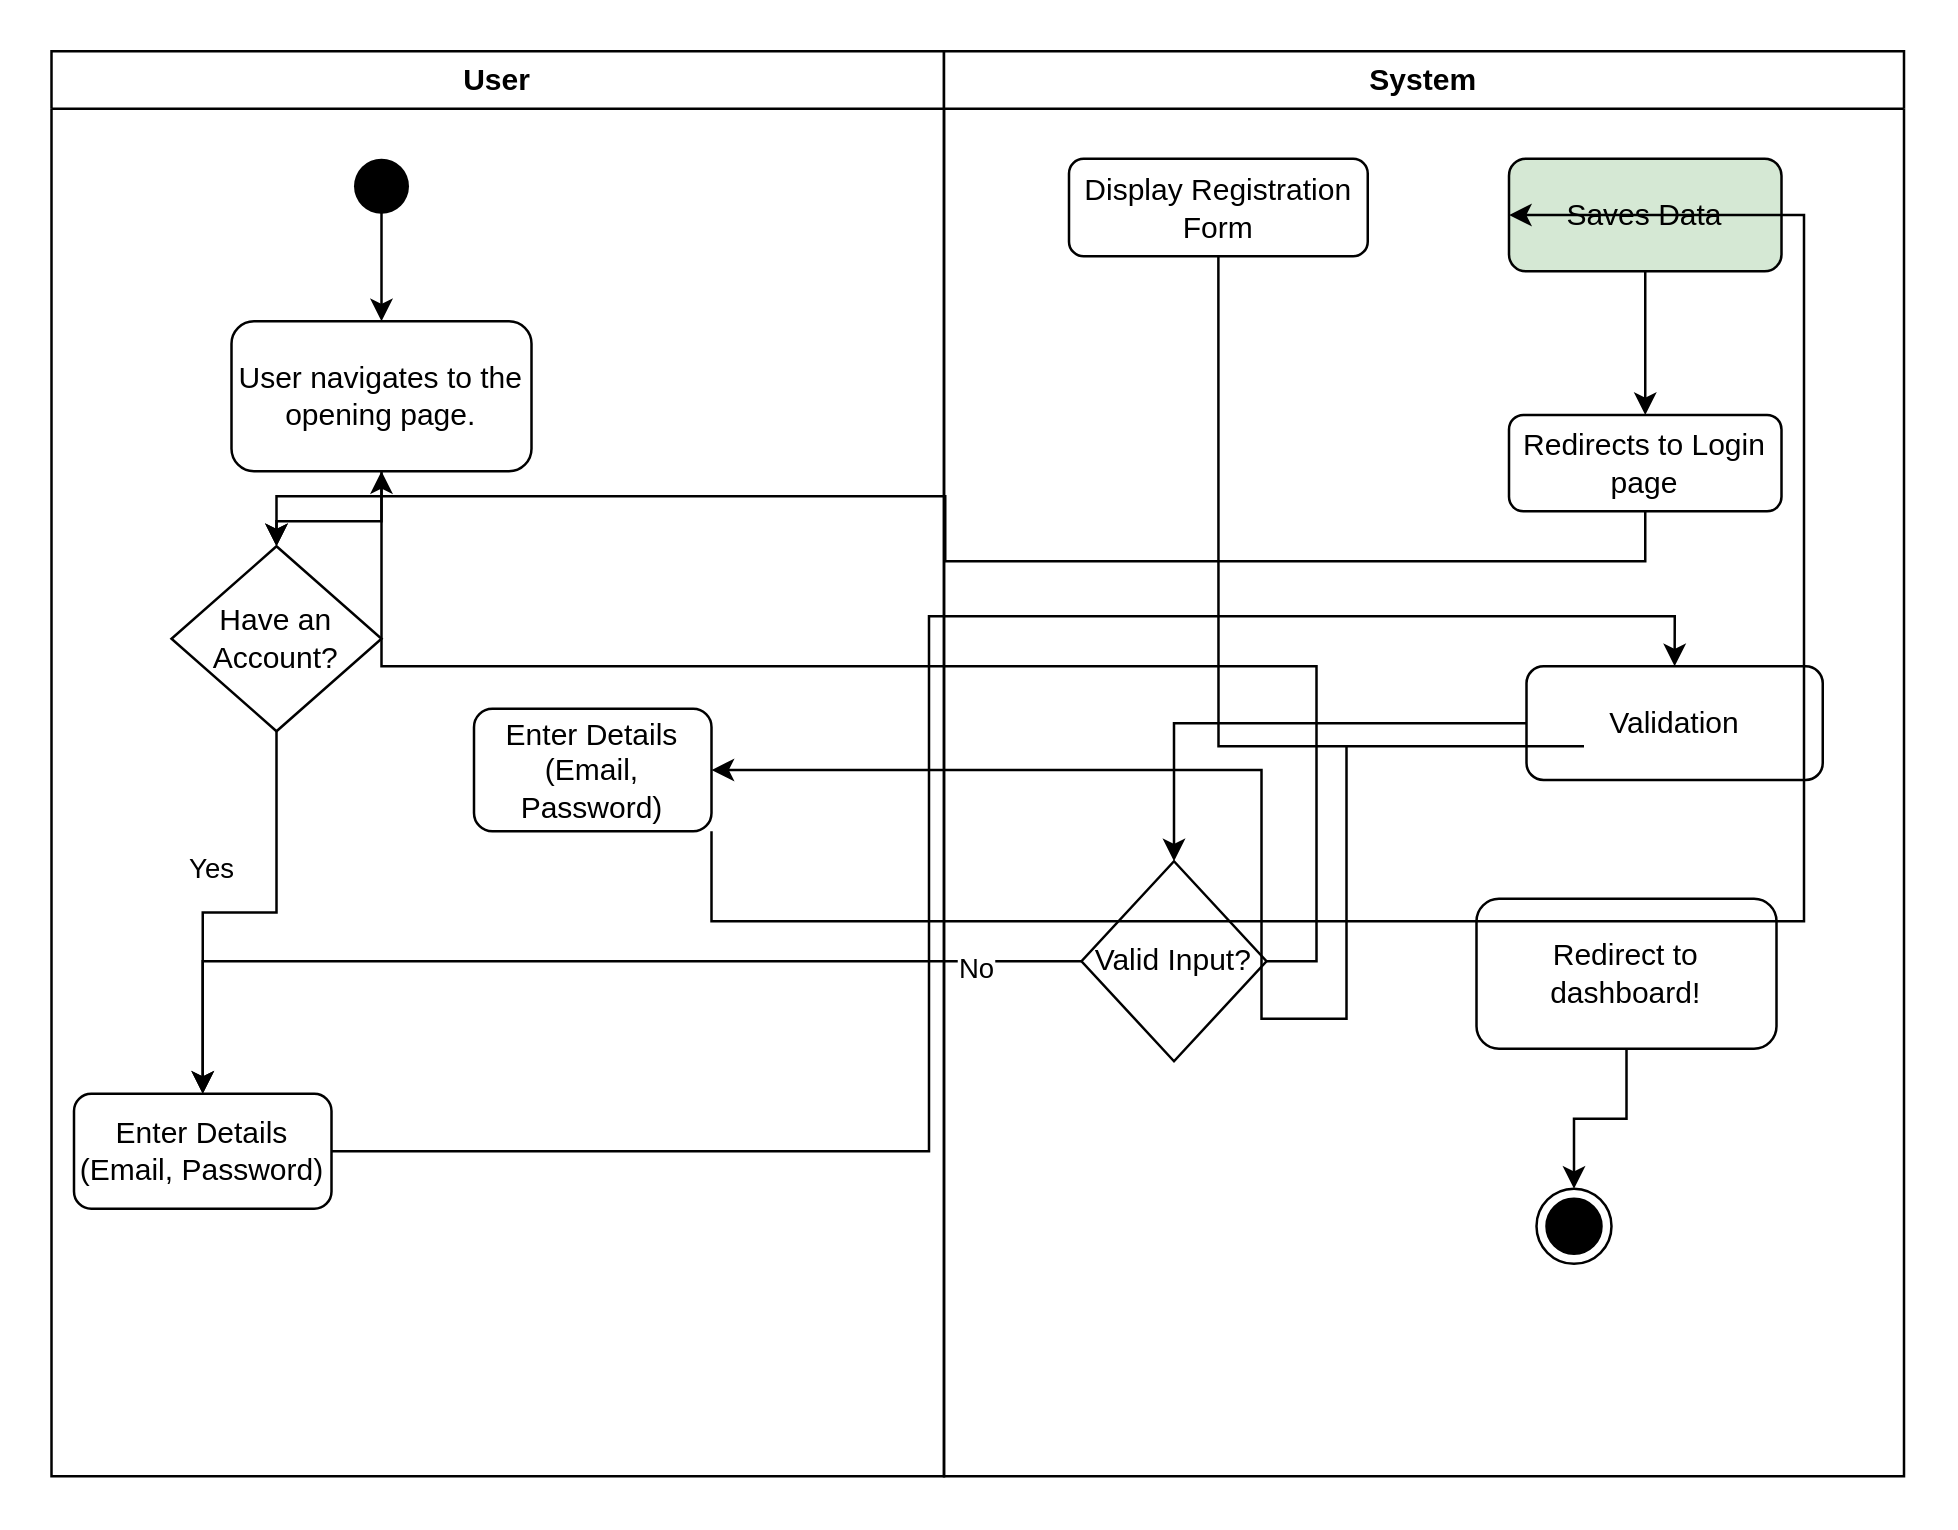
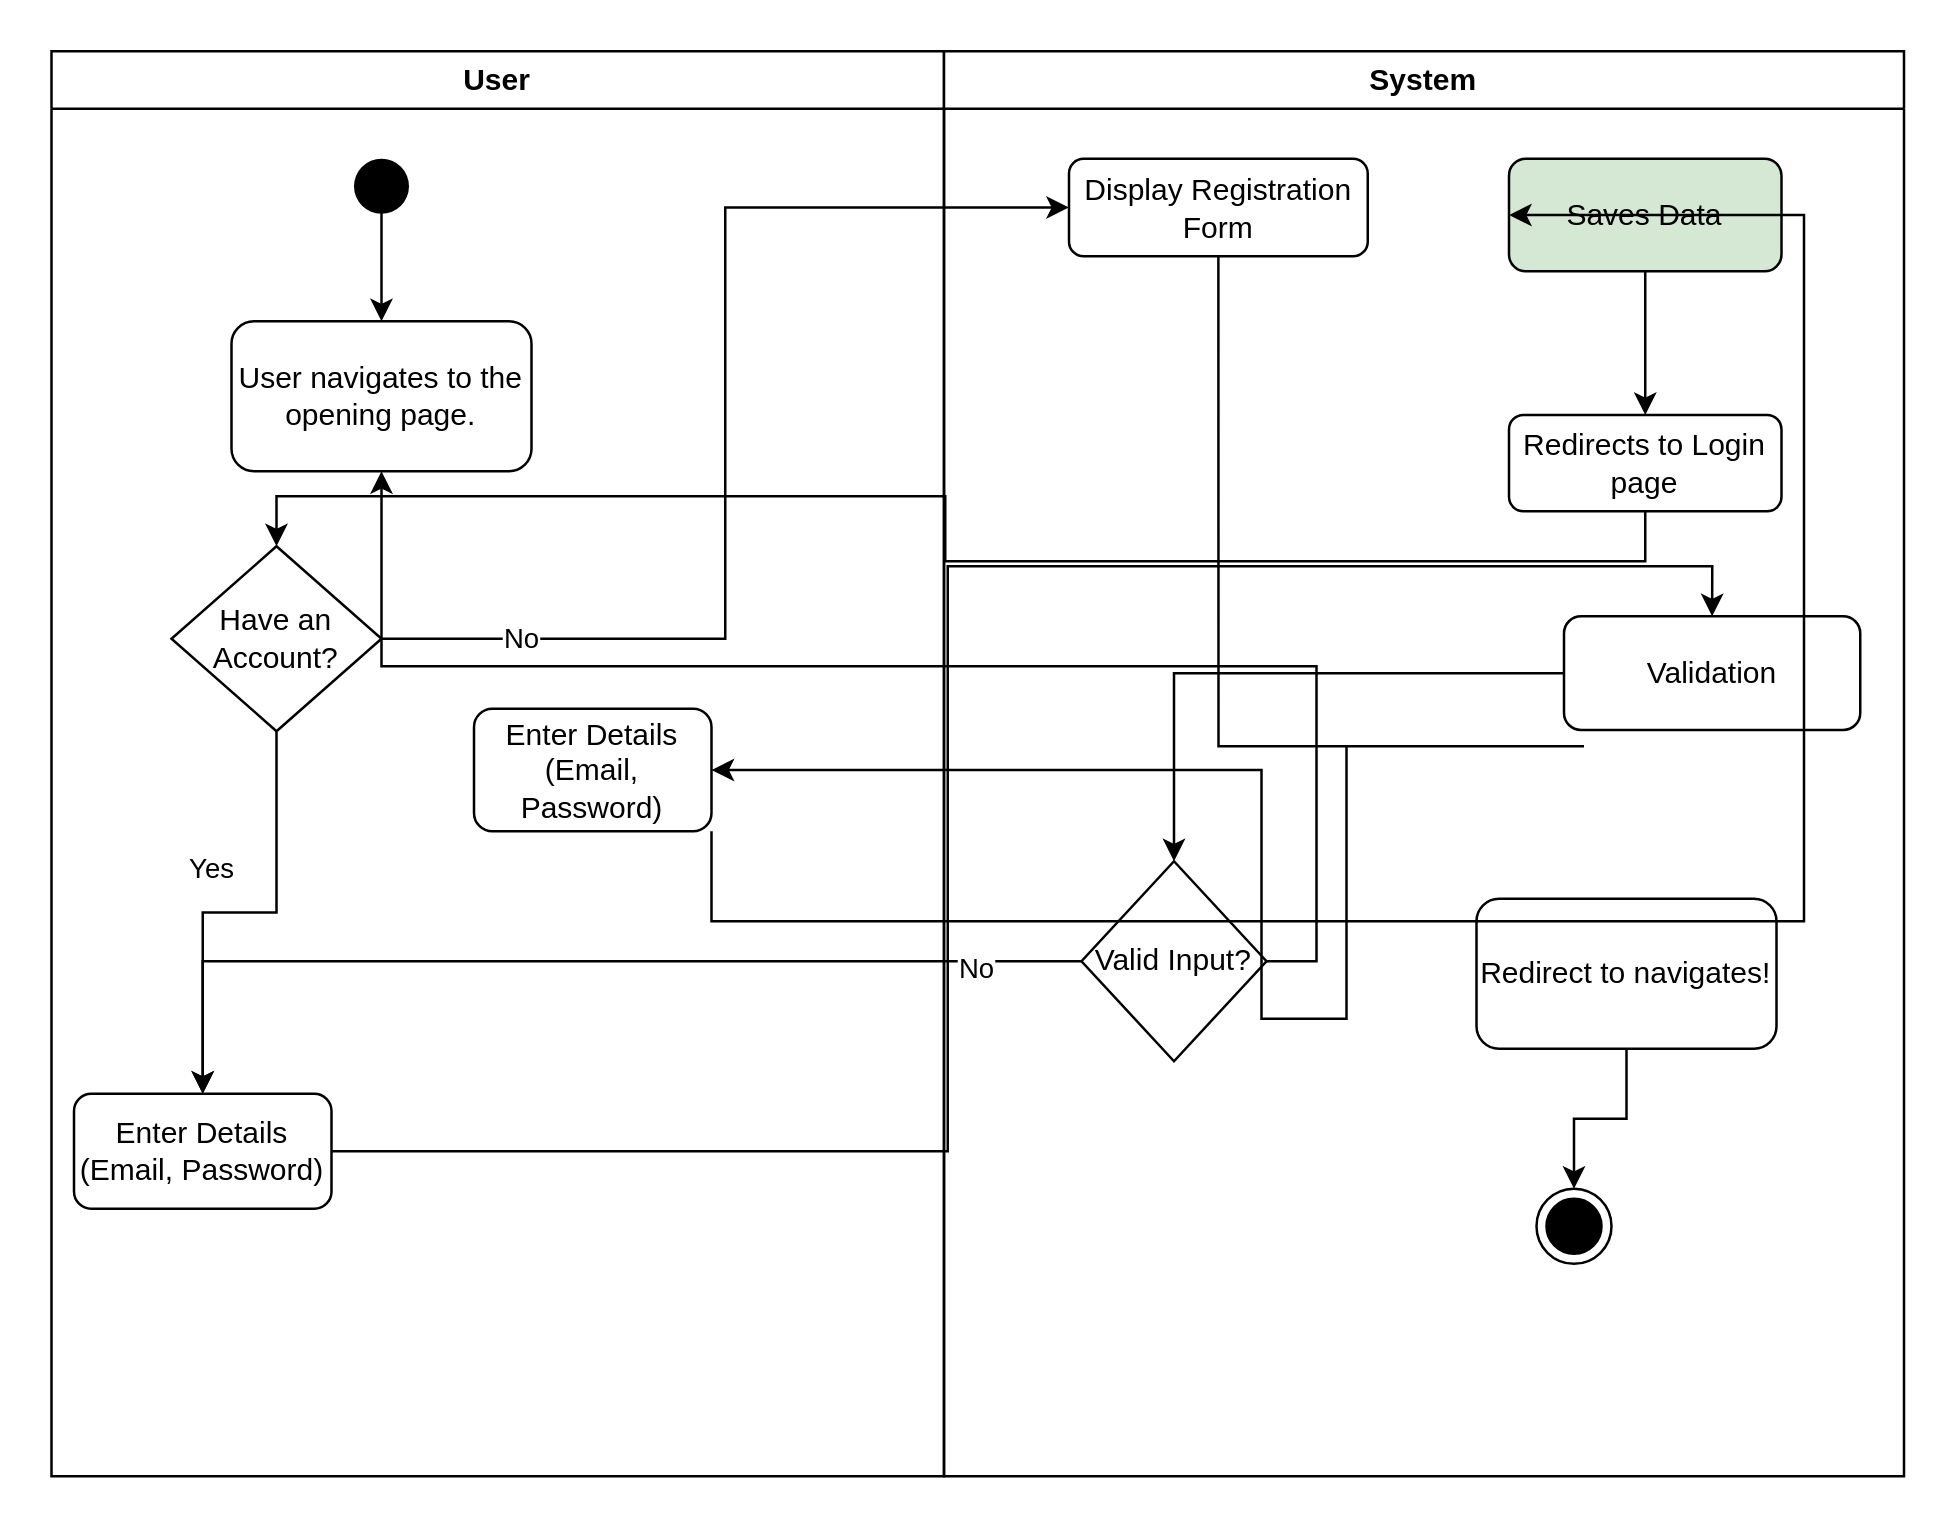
  <mxCell id="0" />
  <mxCell id="1" parent="0" />
  <mxCell id="2" value="User" style="swimlane;whiteSpace=wrap" parent="1" vertex="1"><mxGeometry x="20" y="20" width="357" height="570" as="geometry" /></mxCell>
  <mxCell id="3" value="" style="ellipse;shape=startState;fillColor=#000000;strokeColor=none;" parent="2" vertex="1"><mxGeometry x="117" y="39" width="30" height="30" as="geometry" /></mxCell>
- <mxCell id="4" value="" style="edgeStyle=orthogonalEdgeStyle;rounded=0;orthogonalLoop=1;jettySize=auto;html=1;" edge="1" parent="2" source="5" target="9"><mxGeometry relative="1" as="geometry" /></mxCell>
  <mxCell id="5" value="User navigates to the opening page." style="rounded=1;whiteSpace=wrap;html=1;" vertex="1" parent="2"><mxGeometry x="72" y="108" width="120" height="60" as="geometry" /></mxCell>
  <mxCell id="6" value="" style="endArrow=classic;html=1;rounded=0;entryX=0.5;entryY=0;entryDx=0;entryDy=0;" edge="1" parent="2" target="5"><mxGeometry width="50" height="50" relative="1" as="geometry"><mxPoint x="132" y="54" as="sourcePoint" /><mxPoint x="184" y="16" as="targetPoint" /></mxGeometry></mxCell>
  <mxCell id="7" style="edgeStyle=orthogonalEdgeStyle;rounded=0;orthogonalLoop=1;jettySize=auto;html=1;exitX=0.5;exitY=1;exitDx=0;exitDy=0;entryX=0.5;entryY=0;entryDx=0;entryDy=0;" edge="1" parent="2" source="9" target="11"><mxGeometry relative="1" as="geometry"><mxPoint x="31" y="297" as="targetPoint" /></mxGeometry></mxCell>
  <mxCell id="8" value="Yes" style="edgeLabel;html=1;align=center;verticalAlign=middle;resizable=0;points=[];" vertex="1" connectable="0" parent="7"><mxGeometry x="-0.396" y="1" relative="1" as="geometry"><mxPoint x="-28" y="1" as="offset" /></mxGeometry></mxCell>
  <mxCell id="9" value="Have an Account?" style="rhombus;whiteSpace=wrap;html=1;" vertex="1" parent="2"><mxGeometry x="48" y="198" width="84" height="74" as="geometry" /></mxCell>
  <mxCell id="10" value="Enter Details (Email, Password)" style="rounded=1;whiteSpace=wrap;html=1;" vertex="1" parent="2"><mxGeometry x="169" y="263" width="95" height="49" as="geometry" /></mxCell>
  <mxCell id="11" value="Enter Details (Email, Password)" style="rounded=1;whiteSpace=wrap;html=1;" vertex="1" parent="2"><mxGeometry x="9" y="417" width="103" height="46" as="geometry" /></mxCell>
  <mxCell id="12" value="System" style="swimlane;whiteSpace=wrap" parent="1" vertex="1"><mxGeometry x="377" y="20" width="384" height="570" as="geometry" /></mxCell>
  <mxCell id="13" value="Display Registration Form" style="rounded=1;whiteSpace=wrap;html=1;" vertex="1" parent="12"><mxGeometry x="50" y="43" width="119.5" height="39" as="geometry" /></mxCell>
  <mxCell id="14" style="edgeStyle=orthogonalEdgeStyle;rounded=0;orthogonalLoop=1;jettySize=auto;html=1;exitX=0.5;exitY=1;exitDx=0;exitDy=0;entryX=0.5;entryY=0;entryDx=0;entryDy=0;" edge="1" parent="12" source="15" target="16"><mxGeometry relative="1" as="geometry" /></mxCell>
  <mxCell id="15" value="Saves Data" style="rounded=1;whiteSpace=wrap;html=1;fillColor=#d5e8d4;" vertex="1" parent="12"><mxGeometry x="226" y="43" width="109" height="45" as="geometry" /></mxCell>
  <mxCell id="16" value="Redirects to Login page" style="rounded=1;whiteSpace=wrap;html=1;" vertex="1" parent="12"><mxGeometry x="226" y="145.5" width="109" height="38.5" as="geometry" /></mxCell>
- <mxCell id="17" value="Validation" style="rounded=1;whiteSpace=wrap;html=1;" vertex="1" parent="12"><mxGeometry x="233" y="246" width="118.5" height="45.5" as="geometry" /></mxCell>
+ <mxCell id="17" value="Validation" style="rounded=1;whiteSpace=wrap;html=1;" vertex="1" parent="12"><mxGeometry x="248" y="226" width="118.5" height="45.5" as="geometry" /></mxCell>
  <mxCell id="18" value="Valid Input?" style="rhombus;whiteSpace=wrap;html=1;" vertex="1" parent="12"><mxGeometry x="55" y="324" width="74" height="80" as="geometry" /></mxCell>
  <mxCell id="19" style="edgeStyle=orthogonalEdgeStyle;rounded=0;orthogonalLoop=1;jettySize=auto;html=1;exitX=0;exitY=0.5;exitDx=0;exitDy=0;entryX=0.5;entryY=0;entryDx=0;entryDy=0;" edge="1" parent="12" source="17" target="18"><mxGeometry relative="1" as="geometry"><mxPoint x="98" y="254" as="targetPoint" /></mxGeometry></mxCell>
  <mxCell id="20" value="" style="edgeStyle=orthogonalEdgeStyle;rounded=0;orthogonalLoop=1;jettySize=auto;html=1;entryX=0.5;entryY=0;entryDx=0;entryDy=0;" edge="1" parent="12" source="21" target="23"><mxGeometry relative="1" as="geometry"><mxPoint x="252" y="458" as="targetPoint" /></mxGeometry></mxCell>
- <mxCell id="21" value="Redirect to dashboard!" style="rounded=1;whiteSpace=wrap;html=1;" vertex="1" parent="12"><mxGeometry x="213" y="339" width="120" height="60" as="geometry" /></mxCell>
+ <mxCell id="21" value="Redirect to navigates!" style="rounded=1;whiteSpace=wrap;html=1;" vertex="1" parent="12"><mxGeometry x="213" y="339" width="120" height="60" as="geometry" /></mxCell>
  <mxCell id="22" style="edgeStyle=orthogonalEdgeStyle;rounded=0;orthogonalLoop=1;jettySize=auto;html=1;exitX=1;exitY=0.5;exitDx=0;exitDy=0;" edge="1" parent="12" source="18" target="5"><mxGeometry relative="1" as="geometry"><mxPoint x="223" y="317" as="targetPoint" /></mxGeometry></mxCell>
  <mxCell id="23" value="" style="ellipse;html=1;shape=endState;fillColor=strokeColor;" vertex="1" parent="12"><mxGeometry x="237" y="455" width="30" height="30" as="geometry" /></mxCell>
+ <mxCell id="24" style="edgeStyle=orthogonalEdgeStyle;rounded=0;orthogonalLoop=1;jettySize=auto;html=1;exitX=1;exitY=0.5;exitDx=0;exitDy=0;entryX=0;entryY=0.5;entryDx=0;entryDy=0;" edge="1" parent="1" source="9" target="13"><mxGeometry relative="1" as="geometry"><mxPoint x="476" y="186" as="targetPoint" /></mxGeometry></mxCell>
+ <mxCell id="25" value="No" style="edgeLabel;html=1;align=center;verticalAlign=middle;resizable=0;points=[];" vertex="1" connectable="0" parent="24"><mxGeometry x="-0.755" y="1" relative="1" as="geometry"><mxPoint as="offset" /></mxGeometry></mxCell>
  <mxCell id="26" style="edgeStyle=orthogonalEdgeStyle;rounded=0;orthogonalLoop=1;jettySize=auto;html=1;exitX=0.5;exitY=1;exitDx=0;exitDy=0;entryX=1;entryY=0.5;entryDx=0;entryDy=0;" edge="1" parent="1" source="13" target="10"><mxGeometry relative="1" as="geometry"><mxPoint x="430" y="413" as="targetPoint" /><Array as="points"><mxPoint x="633" y="298" /><mxPoint x="538" y="298" /><mxPoint x="538" y="407" /><mxPoint x="504" y="407" /><mxPoint x="504" y="411" /></Array></mxGeometry></mxCell>
  <mxCell id="27" style="edgeStyle=orthogonalEdgeStyle;rounded=0;orthogonalLoop=1;jettySize=auto;html=1;exitX=1;exitY=1;exitDx=0;exitDy=0;entryX=0;entryY=0.5;entryDx=0;entryDy=0;" edge="1" parent="1" source="10" target="15"><mxGeometry relative="1" as="geometry"><Array as="points"><mxPoint x="465" y="368" /><mxPoint x="721" y="368" /><mxPoint x="721" y="191" /></Array></mxGeometry></mxCell>
  <mxCell id="28" style="edgeStyle=orthogonalEdgeStyle;rounded=0;orthogonalLoop=1;jettySize=auto;html=1;exitX=0.5;exitY=1;exitDx=0;exitDy=0;entryX=0.5;entryY=0;entryDx=0;entryDy=0;" edge="1" parent="1" source="16" target="9"><mxGeometry relative="1" as="geometry" /></mxCell>
  <mxCell id="29" style="edgeStyle=orthogonalEdgeStyle;rounded=0;orthogonalLoop=1;jettySize=auto;html=1;exitX=1;exitY=0.5;exitDx=0;exitDy=0;entryX=0.5;entryY=0;entryDx=0;entryDy=0;" edge="1" parent="1" source="11" target="17"><mxGeometry relative="1" as="geometry"><mxPoint x="748" y="401" as="targetPoint" /></mxGeometry></mxCell>
  <mxCell id="30" style="edgeStyle=orthogonalEdgeStyle;rounded=0;orthogonalLoop=1;jettySize=auto;html=1;exitX=0;exitY=0.5;exitDx=0;exitDy=0;entryX=0.5;entryY=0;entryDx=0;entryDy=0;" edge="1" parent="1" source="18" target="11"><mxGeometry relative="1" as="geometry" /></mxCell>
  <mxCell id="31" value="No" style="edgeLabel;html=1;align=center;verticalAlign=middle;resizable=0;points=[];" vertex="1" connectable="0" parent="30"><mxGeometry x="-0.788" y="2" relative="1" as="geometry"><mxPoint as="offset" /></mxGeometry></mxCell>
